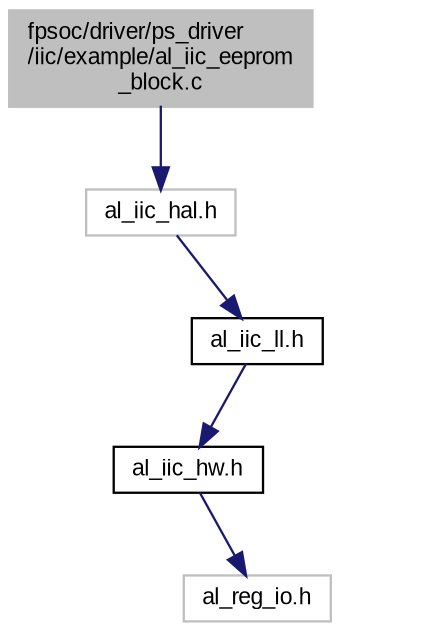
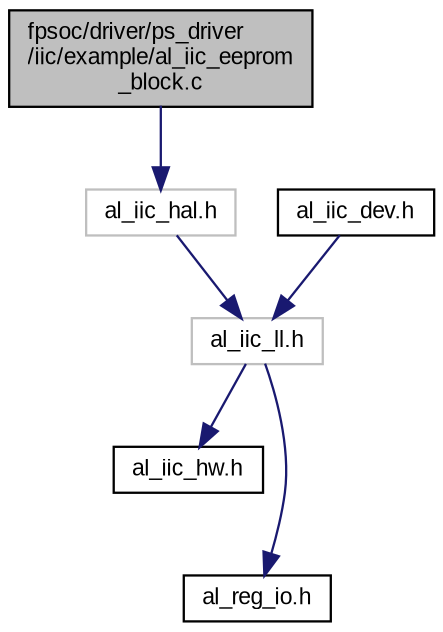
  digraph {
    fontname="Liberation Sans"
    node [color=black fillcolor=white fontname="Liberation Sans" fontsize=10 shape=record style=filled]
    edge [color=midnightblue fontname="Liberation Sans" fontsize=10 labelfontname=Helvetica labelfontsize=10 style=solid]
-   n1 [color=grey75 fillcolor=grey75 fontcolor=black height=0.2 label="fpsoc/driver/ps_driver\l/iic/example/al_iic_eeprom\l_block.c" width=0.4]
+   n1 [fillcolor=grey75 fontcolor=black height=0.2 label="fpsoc/driver/ps_driver\l/iic/example/al_iic_eeprom\l_block.c" width=0.4]
    n2 [color=grey75 height=0.2 label="al_iic_hal.h" width=0.4]
-   n3 [height=0.2 label="al_iic_ll.h" width=0.4]
+   n3 [color=grey75 height=0.2 label="al_iic_ll.h" width=0.4]
+   n4 [height=0.2 label="al_iic_dev.h" width=0.4]
    n5 [height=0.2 label="al_iic_hw.h" width=0.4]
-   n6 [color=grey75 height=0.2 label="al_reg_io.h" width=0.4]
+   n6 [height=0.2 label="al_reg_io.h" width=0.4]
    n1 -> n2
    n2 -> n3
    n3 -> n5
-   n5 -> n6
+   n3 -> n6
+   n4 -> n3
  }
